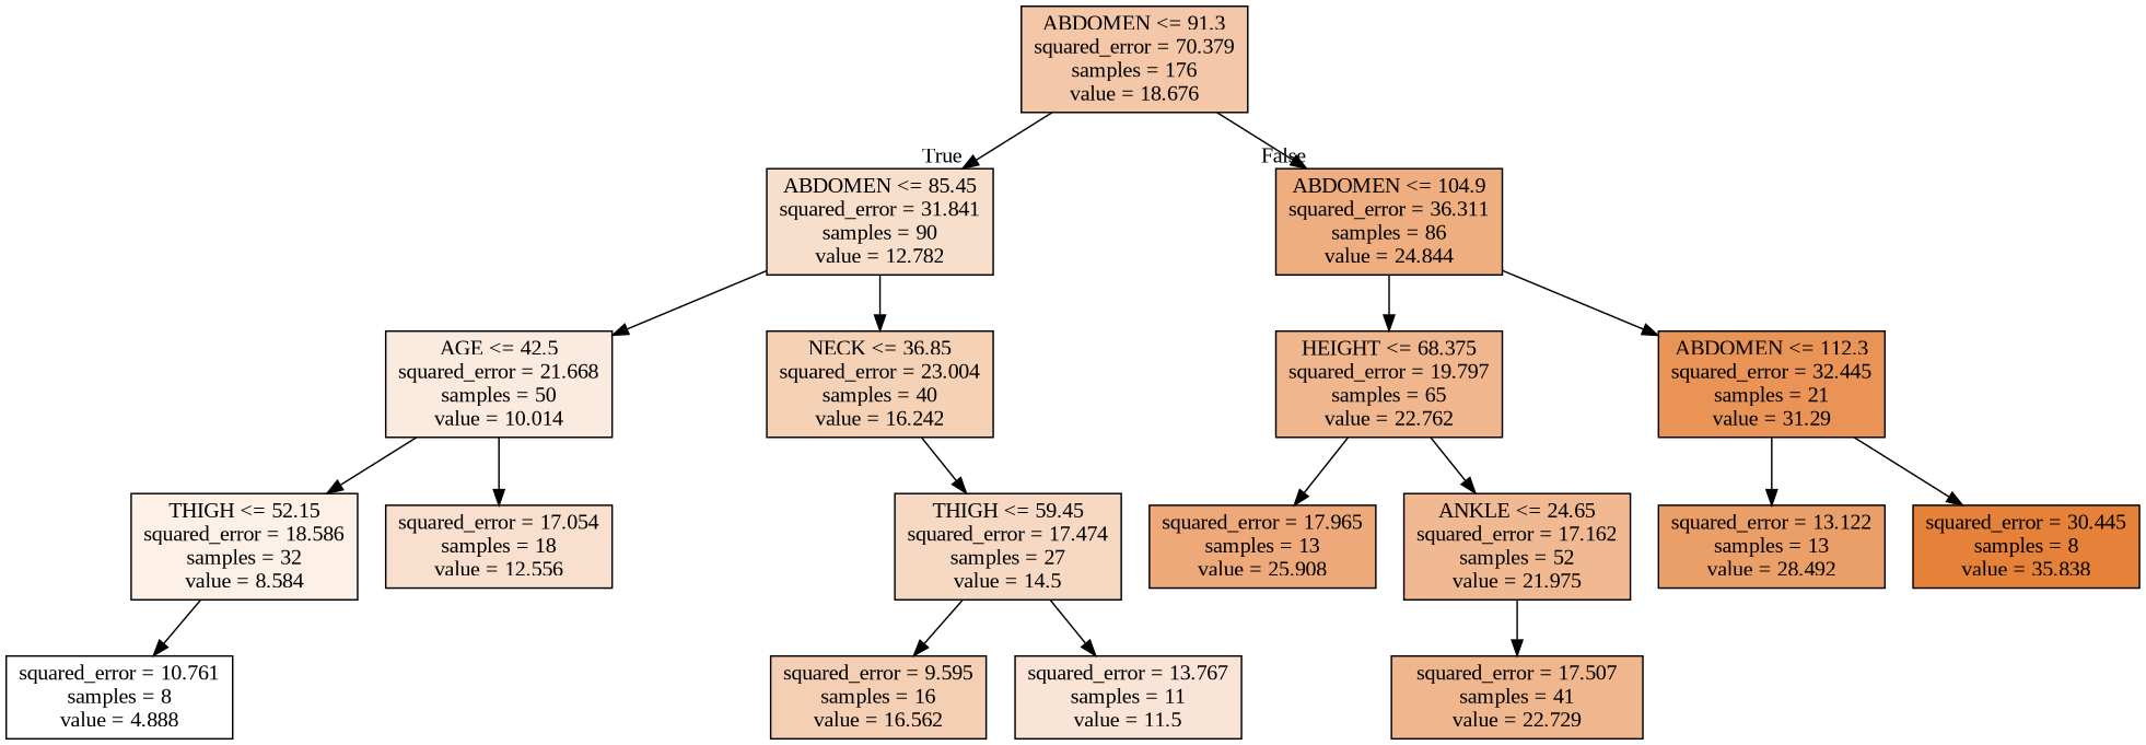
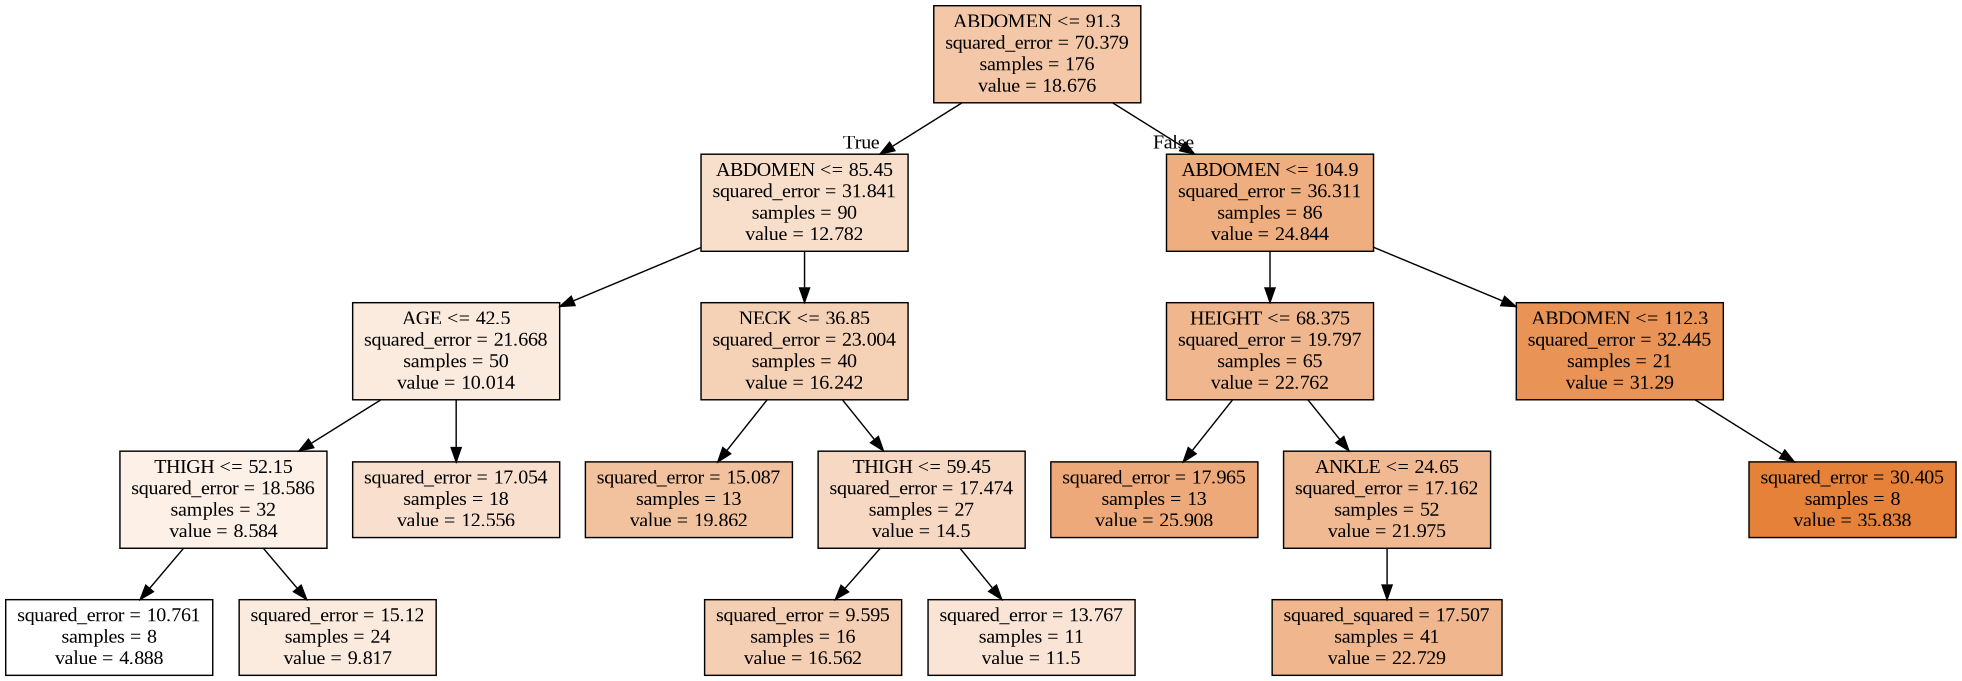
  digraph {
    fontname="Liberation Serif"
    node [color=black fillcolor="#f0b68d" fontname="Liberation Serif" shape=box style=filled]
    edge [fontname="Liberation Serif"]
    n1 [fillcolor="#f3c7a7" label="ABDOMEN <= 91.3\nsquared_error = 70.379\nsamples = 176\nvalue = 18.676"]
    n2 [fillcolor="#f8dfcc" label="ABDOMEN <= 85.45\nsquared_error = 31.841\nsamples = 90\nvalue = 12.782"]
    n3 [fillcolor="#eeae7f" label="ABDOMEN <= 104.9\nsquared_error = 36.311\nsamples = 86\nvalue = 24.844"]
    n4 [fillcolor="#fbeade" label="AGE <= 42.5\nsquared_error = 21.668\nsamples = 50\nvalue = 10.014"]
    n5 [fillcolor="#f5d1b6" label="NECK <= 36.85\nsquared_error = 23.004\nsamples = 40\nvalue = 16.242"]
    n6 [label="HEIGHT <= 68.375\nsquared_error = 19.797\nsamples = 65\nvalue = 22.762"]
    n7 [fillcolor="#e99456" label="ABDOMEN <= 112.3\nsquared_error = 32.445\nsamples = 21\nvalue = 31.29"]
    n8 [fillcolor="#fcf0e7" label="THIGH <= 52.15\nsquared_error = 18.586\nsamples = 32\nvalue = 8.584"]
    n9 [fillcolor="#f9e0ce" label="squared_error = 17.054\nsamples = 18\nvalue = 12.556"]
+   n10 [fillcolor="#f2c29f" label="squared_error = 15.087\nsamples = 13\nvalue = 19.862"]
    n11 [fillcolor="#f7d8c2" label="THIGH <= 59.45\nsquared_error = 17.474\nsamples = 27\nvalue = 14.5"]
    n12 [fillcolor="#ffffff" label="squared_error = 10.761\nsamples = 8\nvalue = 4.888"]
+   n13 [fillcolor="#fbebdf" label="squared_error = 15.12\nsamples = 24\nvalue = 9.817"]
    n14 [fillcolor="#f5cfb4" label="squared_error = 9.595\nsamples = 16\nvalue = 16.562"]
    n15 [fillcolor="#f9e4d5" label="squared_error = 13.767\nsamples = 11\nvalue = 11.5"]
    n16 [fillcolor="#eda979" label="squared_error = 17.965\nsamples = 13\nvalue = 25.908"]
    n17 [fillcolor="#f1b992" label="ANKLE <= 24.65\nsquared_error = 17.162\nsamples = 52\nvalue = 21.975"]
-   n18 [fillcolor="#eb9f68" label="squared_error = 13.122\nsamples = 13\nvalue = 28.492"]
-   n19 [fillcolor="#e58139" label="squared_error = 30.445\nsamples = 8\nvalue = 35.838"]
-   n20 [label="squared_error = 17.507\nsamples = 41\nvalue = 22.729"]
+   n19 [fillcolor="#e58139" label="squared_error = 30.405\nsamples = 8\nvalue = 35.838"]
+   n20 [label="squared_squared = 17.507\nsamples = 41\nvalue = 22.729"]
    n1 -> n2 [headlabel=True labelangle=45 labeldistance=2.5]
    n1 -> n3 [headlabel=False labelangle=-45 labeldistance=2.5]
    n2 -> n4
    n2 -> n5
    n3 -> n6
    n3 -> n7
    n4 -> n8
    n4 -> n9
+   n5 -> n10
    n5 -> n11
    n6 -> n16
    n6 -> n17
-   n7 -> n18
    n7 -> n19
    n8 -> n12
+   n8 -> n13
    n11 -> n14
    n11 -> n15
    n17 -> n20
  }
